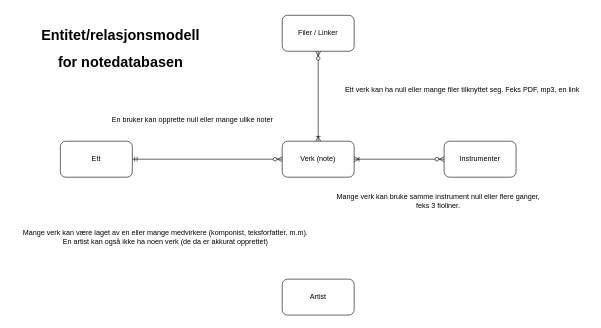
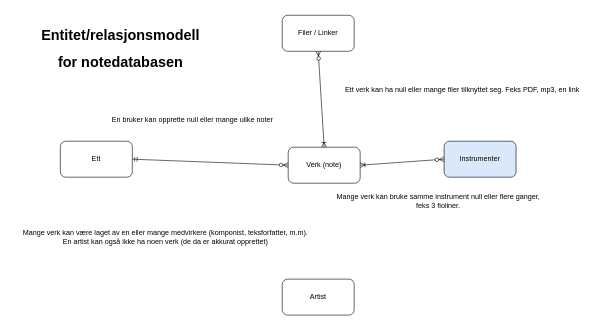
  <mxCell id="0" />
  <mxCell id="1" parent="0" />
  <mxCell id="2" value="Ett" style="rounded=1;whiteSpace=wrap;html=1;" vertex="1" parent="1"><mxGeometry x="100" y="235" width="120" height="60" as="geometry" /></mxCell>
- <mxCell id="3" value="Verk (note)" style="rounded=1;whiteSpace=wrap;html=1;" vertex="1" parent="1"><mxGeometry x="470" y="235" width="120" height="60" as="geometry" /></mxCell>
+ <mxCell id="3" value="Verk (note)" style="rounded=1;whiteSpace=wrap;html=1;" vertex="1" parent="1"><mxGeometry x="480" y="245" width="120" height="60" as="geometry" /></mxCell>
  <mxCell id="4" value="Artist" style="rounded=1;whiteSpace=wrap;html=1;" vertex="1" parent="1"><mxGeometry x="470" y="465" width="120" height="60" as="geometry" /></mxCell>
  <mxCell id="5" value="Filer / Linker" style="rounded=1;whiteSpace=wrap;html=1;" vertex="1" parent="1"><mxGeometry x="470" y="25" width="120" height="60" as="geometry" /></mxCell>
  <mxCell id="6" value="" style="fontSize=12;html=1;endArrow=ERzeroToMany;startArrow=ERmandOne;rounded=0;exitX=1;exitY=0.5;exitDx=0;exitDy=0;entryX=0;entryY=0.5;entryDx=0;entryDy=0;" edge="1" parent="1" source="2" target="3"><mxGeometry width="100" height="100" relative="1" as="geometry"><mxPoint x="340" y="215" as="sourcePoint" /><mxPoint x="440" y="115" as="targetPoint" /></mxGeometry></mxCell>
  <mxCell id="7" value="" style="fontSize=12;html=1;endArrow=ERzeroToMany;startArrow=ERoneToMany;rounded=0;exitX=0.5;exitY=0;exitDx=0;exitDy=0;entryX=0.5;entryY=1;entryDx=0;entryDy=0;startFill=0;" edge="1" parent="1" source="3" target="5"><mxGeometry width="100" height="100" relative="1" as="geometry"><mxPoint x="230" y="425" as="sourcePoint" /><mxPoint x="490" y="425" as="targetPoint" /></mxGeometry></mxCell>
  <mxCell id="8" value="En bruker kan opprette null eller mange ulike noter" style="text;html=1;align=center;verticalAlign=middle;resizable=0;points=[];autosize=1;strokeColor=none;fillColor=none;" vertex="1" parent="1"><mxGeometry x="170" y="185" width="300" height="30" as="geometry" /></mxCell>
  <mxCell id="9" value="&lt;div&gt;Mange verk kan være laget av en eller mange medvirkere (komponist, teksforfatter, m.m). &lt;br&gt;&lt;/div&gt;&lt;div&gt;En artist kan også ikke ha noen verk (de da er akkurat opprettet)&lt;/div&gt;" style="text;html=1;align=center;verticalAlign=middle;resizable=0;points=[];autosize=1;strokeColor=none;fillColor=none;" vertex="1" parent="1"><mxGeometry x="20" y="375" width="510" height="40" as="geometry" /></mxCell>
- <mxCell id="10" value="Instrumenter" style="rounded=1;whiteSpace=wrap;html=1;" vertex="1" parent="1"><mxGeometry x="740" y="235" width="120" height="60" as="geometry" /></mxCell>
+ <mxCell id="10" value="Instrumenter" style="rounded=1;whiteSpace=wrap;html=1;fillColor=#dae8fc;" vertex="1" parent="1"><mxGeometry x="740" y="235" width="120" height="60" as="geometry" /></mxCell>
  <mxCell id="11" value="" style="fontSize=12;html=1;endArrow=ERzeroToMany;startArrow=ERoneToMany;rounded=0;exitX=1;exitY=0.5;exitDx=0;exitDy=0;entryX=0;entryY=0.5;entryDx=0;entryDy=0;startFill=0;" edge="1" parent="1" source="3" target="10"><mxGeometry width="100" height="100" relative="1" as="geometry"><mxPoint x="750" y="415" as="sourcePoint" /><mxPoint x="710" y="605" as="targetPoint" /></mxGeometry></mxCell>
  <mxCell id="12" value="&lt;div&gt;Mange verk kan bruke samme instrument null eller flere ganger, &lt;br&gt;&lt;/div&gt;&lt;div&gt;feks 3 fioliner.&lt;br&gt;&lt;/div&gt;" style="text;html=1;align=center;verticalAlign=middle;resizable=0;points=[];autosize=1;strokeColor=none;fillColor=none;" vertex="1" parent="1"><mxGeometry x="545" y="315" width="370" height="40" as="geometry" /></mxCell>
  <mxCell id="13" value="Ett verk kan ha null eller mange filer tilknyttet seg. Feks PDF, mp3, en link" style="text;html=1;align=center;verticalAlign=middle;resizable=0;points=[];autosize=1;strokeColor=none;fillColor=none;" vertex="1" parent="1"><mxGeometry x="560" y="135" width="420" height="30" as="geometry" /></mxCell>
  <mxCell id="14" value="&lt;h1 class=&quot;section-h&quot;&gt;Entitet/relasjonsmodell&lt;/h1&gt;&lt;h1 class=&quot;section-h&quot;&gt;for notedatabasen&lt;br&gt;&lt;/h1&gt;" style="text;html=1;align=center;verticalAlign=middle;resizable=0;points=[];autosize=1;strokeColor=none;fillColor=none;" vertex="1" parent="1"><mxGeometry x="55" y="20" width="290" height="120" as="geometry" /></mxCell>
